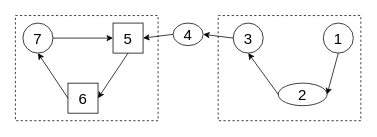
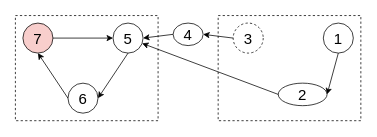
  <mxCell id="0" />
  <mxCell id="1" parent="0" />
  <mxCell id="2" value="" style="rounded=0;whiteSpace=wrap;html=1;dashed=1;fillColor=none;" vertex="1" parent="1"><mxGeometry x="290" y="20" width="190" height="140" as="geometry" /></mxCell>
  <mxCell id="3" value="" style="rounded=0;whiteSpace=wrap;html=1;dashed=1;fillColor=none;" vertex="1" parent="1"><mxGeometry x="20" y="20" width="190" height="140" as="geometry" /></mxCell>
- <mxCell id="4" value="&lt;font style=&quot;font-size: 20px&quot;&gt;3&lt;/font&gt;" style="ellipse;whiteSpace=wrap;html=1;aspect=fixed;" vertex="1" parent="1"><mxGeometry x="310" y="30" width="40" height="40" as="geometry" /></mxCell>
+ <mxCell id="4" value="&lt;font style=&quot;font-size: 20px&quot;&gt;3&lt;/font&gt;" style="ellipse;whiteSpace=wrap;html=1;aspect=fixed;dashed=1;" vertex="1" parent="1"><mxGeometry x="310" y="30" width="40" height="40" as="geometry" /></mxCell>
  <mxCell id="5" value="&lt;font style=&quot;font-size: 20px&quot;&gt;1&lt;/font&gt;" style="ellipse;whiteSpace=wrap;html=1;aspect=fixed;" vertex="1" parent="1"><mxGeometry x="430" y="30" width="40" height="40" as="geometry" /></mxCell>
  <mxCell id="6" value="&lt;font style=&quot;font-size: 20px&quot;&gt;2&lt;/font&gt;" style="ellipse;whiteSpace=wrap;html=1;aspect=fixed;" vertex="1" parent="1"><mxGeometry x="370" y="110" width="65" height="30" as="geometry" /></mxCell>
  <mxCell id="7" value="&lt;font style=&quot;font-size: 20px&quot;&gt;4&lt;/font&gt;" style="ellipse;whiteSpace=wrap;html=1;aspect=fixed;" vertex="1" parent="1"><mxGeometry x="230" y="30" width="40" height="30" as="geometry" /></mxCell>
- <mxCell id="8" value="&lt;font style=&quot;font-size: 20px&quot;&gt;7&lt;/font&gt;" style="ellipse;whiteSpace=wrap;html=1;aspect=fixed;" vertex="1" parent="1"><mxGeometry x="30" y="30" width="40" height="40" as="geometry" /></mxCell>
- <mxCell id="9" value="&lt;font style=&quot;font-size: 20px&quot;&gt;5&lt;/font&gt;" style="whiteSpace=wrap;html=1;aspect=fixed;rounded=0;" vertex="1" parent="1"><mxGeometry x="150" y="30" width="40" height="40" as="geometry" /></mxCell>
- <mxCell id="10" value="&lt;font style=&quot;font-size: 20px&quot;&gt;6&lt;/font&gt;" style="whiteSpace=wrap;html=1;aspect=fixed;rounded=0;" vertex="1" parent="1"><mxGeometry x="90" y="110" width="40" height="40" as="geometry" /></mxCell>
+ <mxCell id="8" value="&lt;font style=&quot;font-size: 20px&quot;&gt;7&lt;/font&gt;" style="ellipse;whiteSpace=wrap;html=1;aspect=fixed;fillColor=#f8cecc;" vertex="1" parent="1"><mxGeometry x="30" y="30" width="40" height="40" as="geometry" /></mxCell>
+ <mxCell id="9" value="&lt;font style=&quot;font-size: 20px&quot;&gt;5&lt;/font&gt;" style="ellipse;whiteSpace=wrap;html=1;aspect=fixed;" vertex="1" parent="1"><mxGeometry x="150" y="30" width="40" height="40" as="geometry" /></mxCell>
+ <mxCell id="10" value="&lt;font style=&quot;font-size: 20px&quot;&gt;6&lt;/font&gt;" style="ellipse;whiteSpace=wrap;html=1;aspect=fixed;" vertex="1" parent="1"><mxGeometry x="90" y="110" width="40" height="40" as="geometry" /></mxCell>
  <mxCell id="11" value="" style="endArrow=classic;html=1;entryX=0;entryY=0.5;entryDx=0;entryDy=0;exitX=1;exitY=0.5;exitDx=0;exitDy=0;" edge="1" parent="1" source="8" target="9"><mxGeometry width="50" height="50" relative="1" as="geometry"><mxPoint x="85" y="115" as="sourcePoint" /><mxPoint x="135" y="65" as="targetPoint" /></mxGeometry></mxCell>
  <mxCell id="12" value="" style="endArrow=classic;html=1;entryX=1;entryY=0.5;entryDx=0;entryDy=0;exitX=0.5;exitY=1;exitDx=0;exitDy=0;" edge="1" parent="1" source="5" target="6"><mxGeometry width="50" height="50" relative="1" as="geometry"><mxPoint x="20" y="230" as="sourcePoint" /><mxPoint x="70" y="180" as="targetPoint" /></mxGeometry></mxCell>
- <mxCell id="13" value="" style="endArrow=classic;html=1;entryX=0.5;entryY=1;entryDx=0;entryDy=0;exitX=0;exitY=0.5;exitDx=0;exitDy=0;" edge="1" parent="1" source="6" target="4"><mxGeometry width="50" height="50" relative="1" as="geometry"><mxPoint x="340" y="240" as="sourcePoint" /><mxPoint x="420" y="140" as="targetPoint" /></mxGeometry></mxCell>
+ <mxCell id="13" value="" style="endArrow=classic;html=1;exitX=0;exitY=0.5;exitDx=0;exitDy=0;" edge="1" parent="1" source="6" target="9"><mxGeometry width="50" height="50" relative="1" as="geometry"><mxPoint x="340" y="240" as="sourcePoint" /><mxPoint x="420" y="140" as="targetPoint" /></mxGeometry></mxCell>
  <mxCell id="14" value="" style="endArrow=classic;html=1;entryX=1;entryY=0.5;entryDx=0;entryDy=0;exitX=0.5;exitY=1;exitDx=0;exitDy=0;" edge="1" parent="1" source="9" target="10"><mxGeometry width="50" height="50" relative="1" as="geometry"><mxPoint x="340" y="80" as="sourcePoint" /><mxPoint x="380" y="140" as="targetPoint" /></mxGeometry></mxCell>
  <mxCell id="15" value="" style="endArrow=classic;html=1;entryX=0.5;entryY=1;entryDx=0;entryDy=0;exitX=0;exitY=0.5;exitDx=0;exitDy=0;" edge="1" parent="1" source="10" target="8"><mxGeometry width="50" height="50" relative="1" as="geometry"><mxPoint x="40" y="260" as="sourcePoint" /><mxPoint x="140" y="140" as="targetPoint" /></mxGeometry></mxCell>
  <mxCell id="16" value="" style="endArrow=classic;html=1;entryX=1;entryY=0.5;entryDx=0;entryDy=0;exitX=0;exitY=0.5;exitDx=0;exitDy=0;" edge="1" parent="1" source="7" target="9"><mxGeometry width="50" height="50" relative="1" as="geometry"><mxPoint x="60" y="80" as="sourcePoint" /><mxPoint x="100" y="140" as="targetPoint" /></mxGeometry></mxCell>
  <mxCell id="17" value="" style="endArrow=classic;html=1;entryX=1;entryY=0.5;entryDx=0;entryDy=0;exitX=0;exitY=0.5;exitDx=0;exitDy=0;" edge="1" parent="1" source="4" target="7"><mxGeometry width="50" height="50" relative="1" as="geometry"><mxPoint x="240" y="60" as="sourcePoint" /><mxPoint x="200" y="60" as="targetPoint" /></mxGeometry></mxCell>
